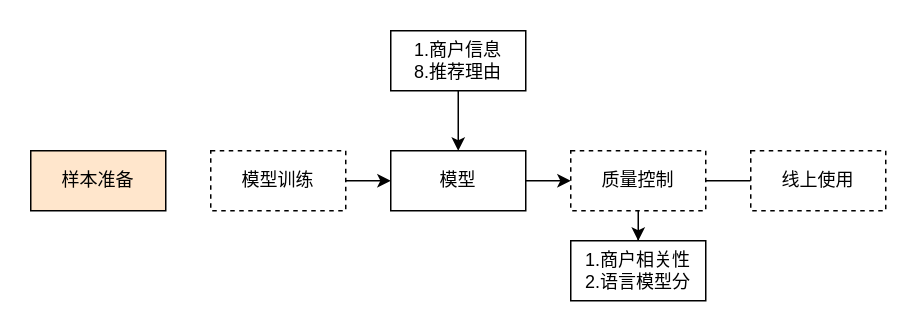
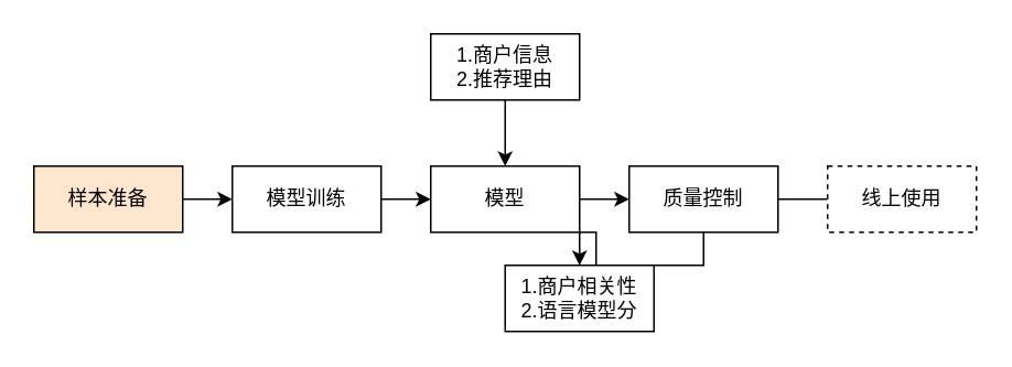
  <mxCell id="0" />
  <mxCell id="1" parent="0" />
+ <mxCell id="2" value="" style="edgeStyle=orthogonalEdgeStyle;rounded=0;orthogonalLoop=1;jettySize=auto;html=1;" edge="1" parent="1" source="3" target="5"><mxGeometry relative="1" as="geometry" /></mxCell>
  <mxCell id="3" value="样本准备" style="rounded=0;whiteSpace=wrap;html=1;fillColor=#ffe6cc;" vertex="1" parent="1"><mxGeometry x="20" y="100" width="90" height="40" as="geometry" /></mxCell>
  <mxCell id="4" value="" style="edgeStyle=orthogonalEdgeStyle;rounded=0;orthogonalLoop=1;jettySize=auto;html=1;" edge="1" parent="1" source="5" target="7"><mxGeometry relative="1" as="geometry" /></mxCell>
- <mxCell id="5" value="模型训练" style="rounded=0;whiteSpace=wrap;html=1;dashed=1;" vertex="1" parent="1"><mxGeometry x="140" y="100" width="90" height="40" as="geometry" /></mxCell>
+ <mxCell id="5" value="模型训练" style="rounded=0;whiteSpace=wrap;html=1;" vertex="1" parent="1"><mxGeometry x="140" y="100" width="90" height="40" as="geometry" /></mxCell>
  <mxCell id="6" value="" style="edgeStyle=orthogonalEdgeStyle;rounded=0;orthogonalLoop=1;jettySize=auto;html=1;" edge="1" parent="1" source="7" target="10"><mxGeometry relative="1" as="geometry" /></mxCell>
  <mxCell id="7" value="模型&lt;span style=&quot;color: rgba(0 , 0 , 0 , 0) ; font-family: monospace ; font-size: 0px&quot;&gt;%3CmxGraphModel%3E%3Croot%3E%3CmxCell%20id%3D%220%22%2F%3E%3CmxCell%20id%3D%221%22%20parent%3D%220%22%2F%3E%3CmxCell%20id%3D%222%22%20value%3D%22%E7%BA%BF%E4%B8%8A%E4%BD%BF%E7%94%A8%22%20style%3D%22rounded%3D0%3BwhiteSpace%3Dwrap%3Bhtml%3D1%3B%22%20vertex%3D%221%22%20parent%3D%221%22%3E%3CmxGeometry%20x%3D%22510%22%20y%3D%22200%22%20width%3D%2290%22%20height%3D%2240%22%20as%3D%22geometry%22%2F%3E%3C%2FmxCell%3E%3C%2Froot%3E%3C%2FmxGraphModel%3E&lt;/span&gt;&lt;span style=&quot;color: rgba(0 , 0 , 0 , 0) ; font-family: monospace ; font-size: 0px&quot;&gt;%3CmxGraphModel%3E%3Croot%3E%3CmxCell%20id%3D%220%22%2F%3E%3CmxCell%20id%3D%221%22%20parent%3D%220%22%2F%3E%3CmxCell%20id%3D%222%22%20value%3D%22%E7%BA%BF%E4%B8%8A%E4%BD%BF%E7%94%A8%22%20style%3D%22rounded%3D0%3BwhiteSpace%3Dwrap%3Bhtml%3D1%3B%22%20vertex%3D%221%22%20parent%3D%221%22%3E%3CmxGeometry%20x%3D%22510%22%20y%3D%22200%22%20width%3D%2290%22%20height%3D%2240%22%20as%3D%22geometry%22%2F%3E%3C%2FmxCell%3E%3C%2Froot%3E%3C%2FmxGraphModel%3E&lt;/span&gt;" style="rounded=0;whiteSpace=wrap;html=1;" vertex="1" parent="1"><mxGeometry x="260" y="100" width="90" height="40" as="geometry" /></mxCell>
  <mxCell id="8" value="" style="edgeStyle=orthogonalEdgeStyle;rounded=0;orthogonalLoop=1;jettySize=auto;html=1;endArrow=none;" edge="1" parent="1" source="10" target="11"><mxGeometry relative="1" as="geometry" /></mxCell>
  <mxCell id="9" value="" style="edgeStyle=orthogonalEdgeStyle;rounded=0;orthogonalLoop=1;jettySize=auto;html=1;" edge="1" parent="1" source="10" target="14"><mxGeometry relative="1" as="geometry" /></mxCell>
- <mxCell id="10" value="质量控制" style="rounded=0;whiteSpace=wrap;html=1;dashed=1;" vertex="1" parent="1"><mxGeometry x="380" y="100" width="90" height="40" as="geometry" /></mxCell>
+ <mxCell id="10" value="质量控制" style="rounded=0;whiteSpace=wrap;html=1;" vertex="1" parent="1"><mxGeometry x="380" y="100" width="90" height="40" as="geometry" /></mxCell>
  <mxCell id="11" value="线上使用" style="rounded=0;whiteSpace=wrap;html=1;dashed=1;" vertex="1" parent="1"><mxGeometry x="500" y="100" width="90" height="40" as="geometry" /></mxCell>
  <mxCell id="12" value="" style="edgeStyle=orthogonalEdgeStyle;rounded=0;orthogonalLoop=1;jettySize=auto;html=1;" edge="1" parent="1" source="13" target="7"><mxGeometry relative="1" as="geometry" /></mxCell>
- <mxCell id="13" value="1.商户信息&lt;br&gt;8.推荐理由" style="rounded=0;whiteSpace=wrap;html=1;" vertex="1" parent="1"><mxGeometry x="260" y="20" width="90" height="40" as="geometry" /></mxCell>
- <mxCell id="14" value="1.商户相关性&lt;br&gt;2.语言模型分" style="rounded=0;whiteSpace=wrap;html=1;" vertex="1" parent="1"><mxGeometry x="380" y="160" width="90" height="40" as="geometry" /></mxCell>
+ <mxCell id="13" value="1.商户信息&lt;br&gt;2.推荐理由" style="rounded=0;whiteSpace=wrap;html=1;" vertex="1" parent="1"><mxGeometry x="260" y="20" width="90" height="40" as="geometry" /></mxCell>
+ <mxCell id="14" value="1.商户相关性&lt;br&gt;2.语言模型分" style="rounded=0;whiteSpace=wrap;html=1;" vertex="1" parent="1"><mxGeometry x="305" y="160" width="90" height="40" as="geometry" /></mxCell>
